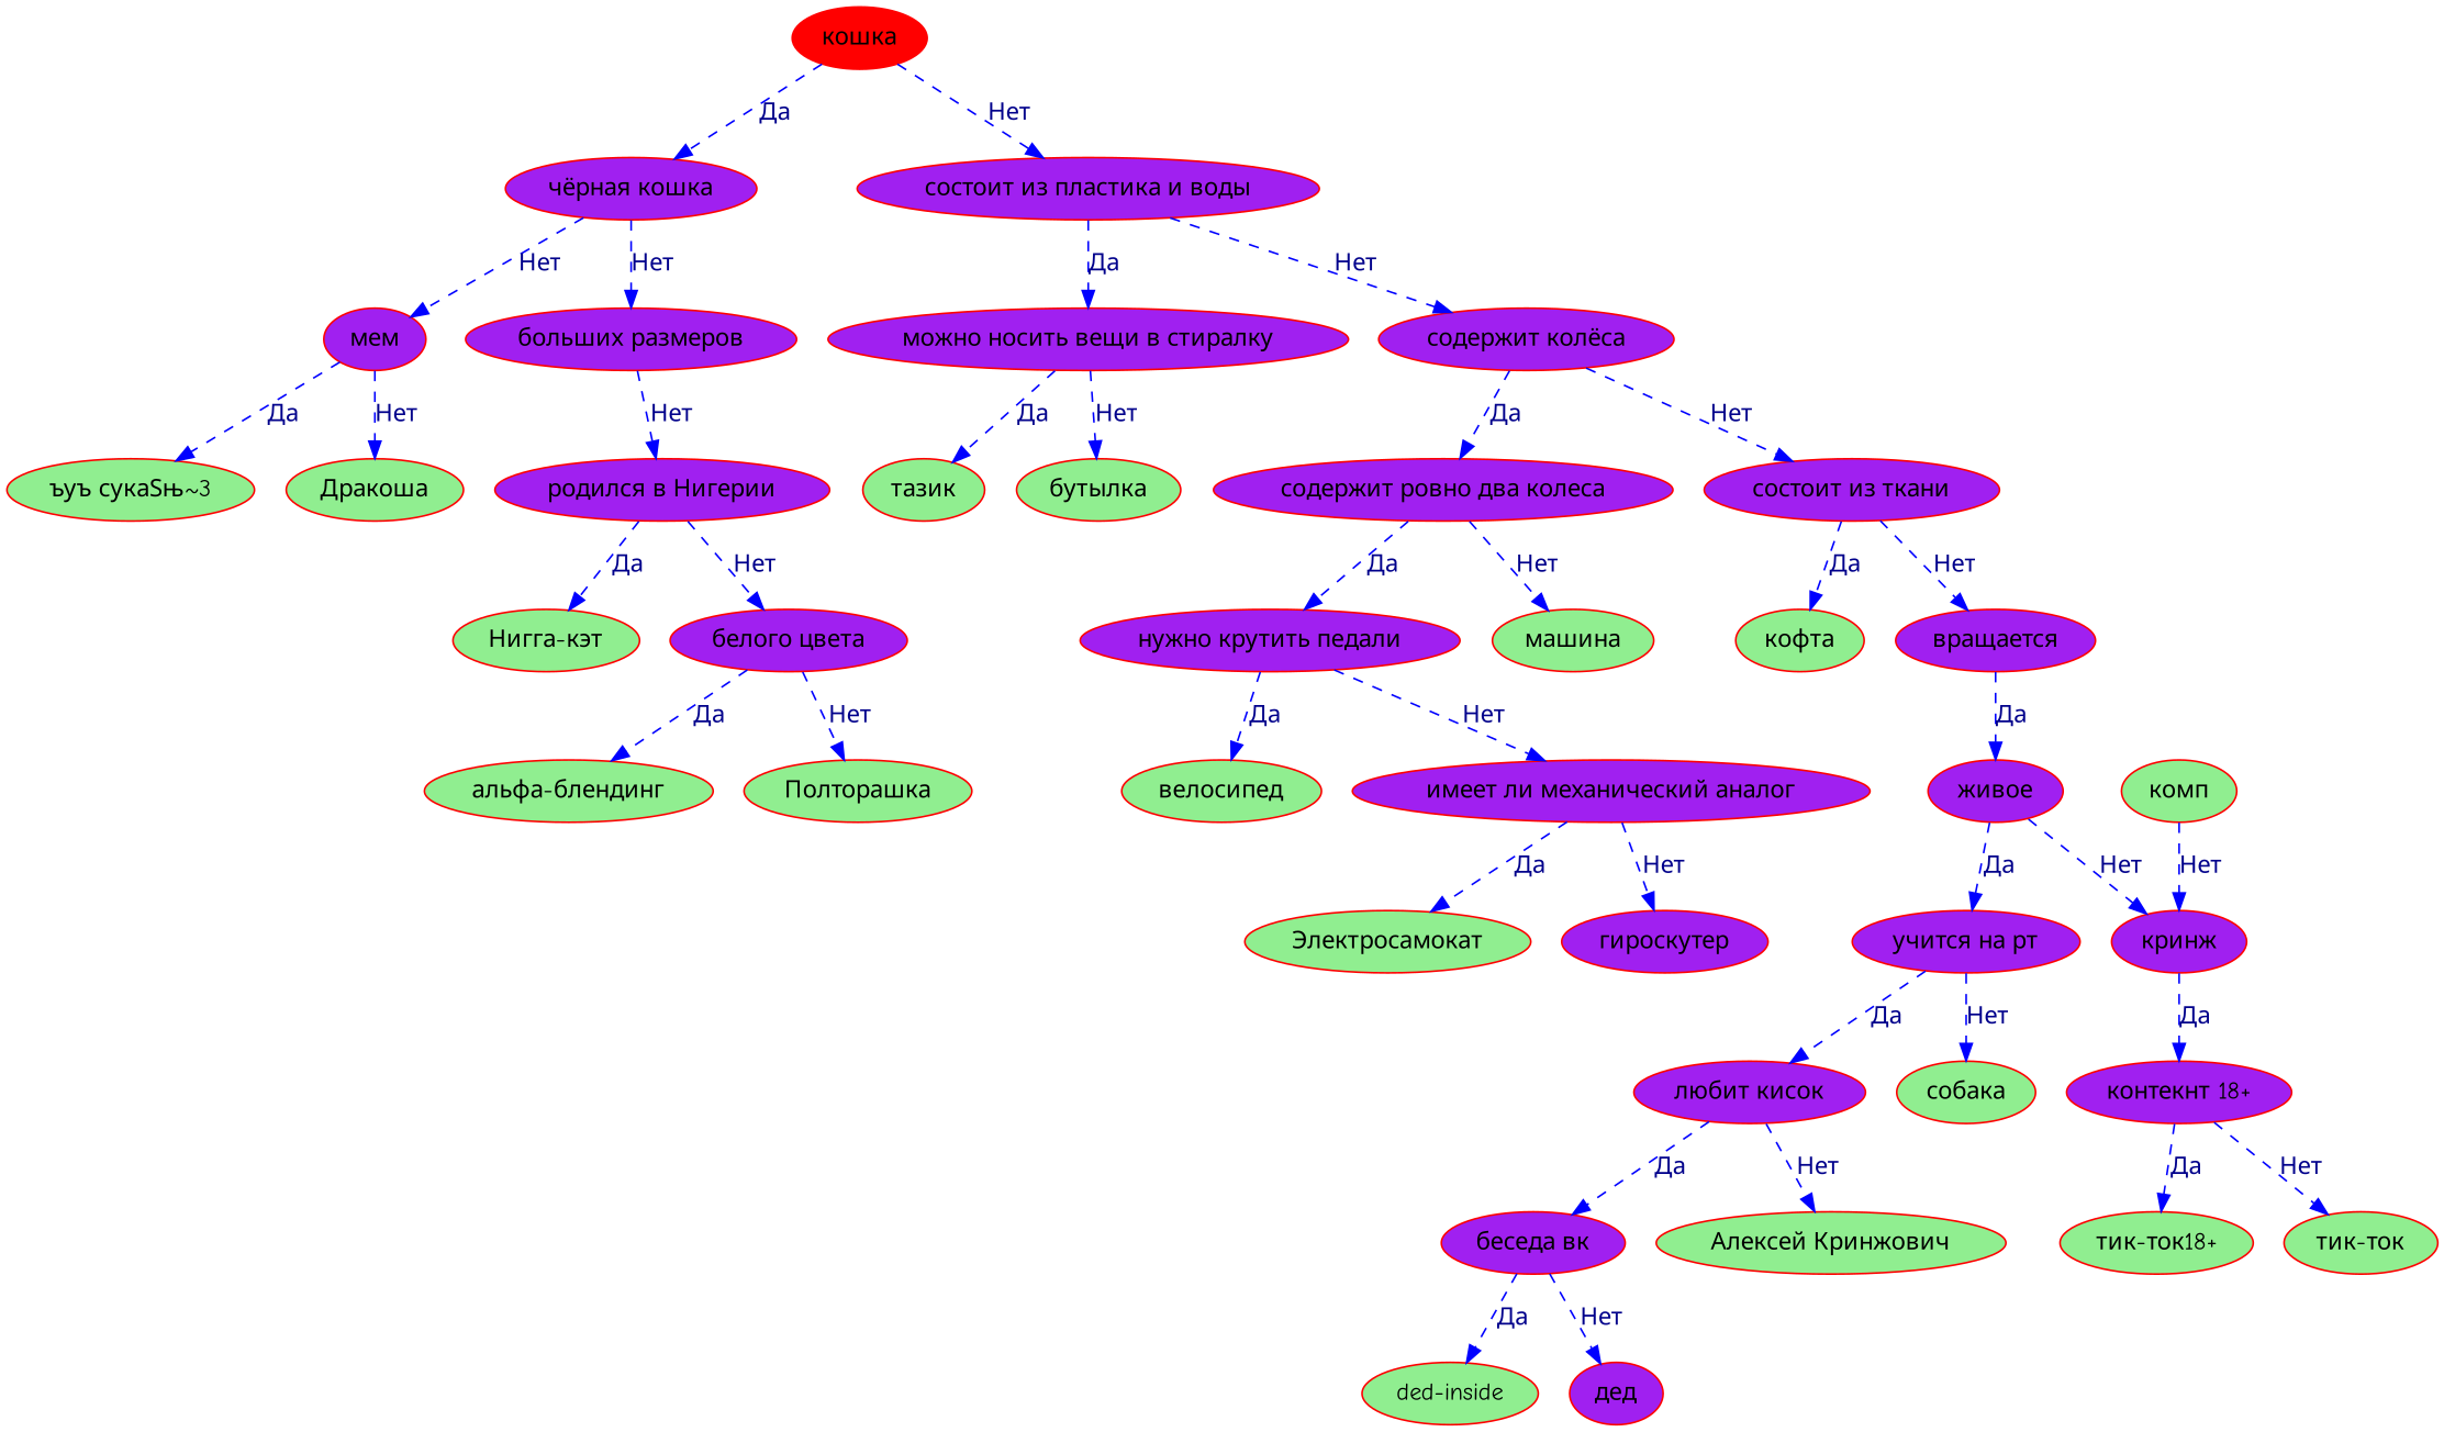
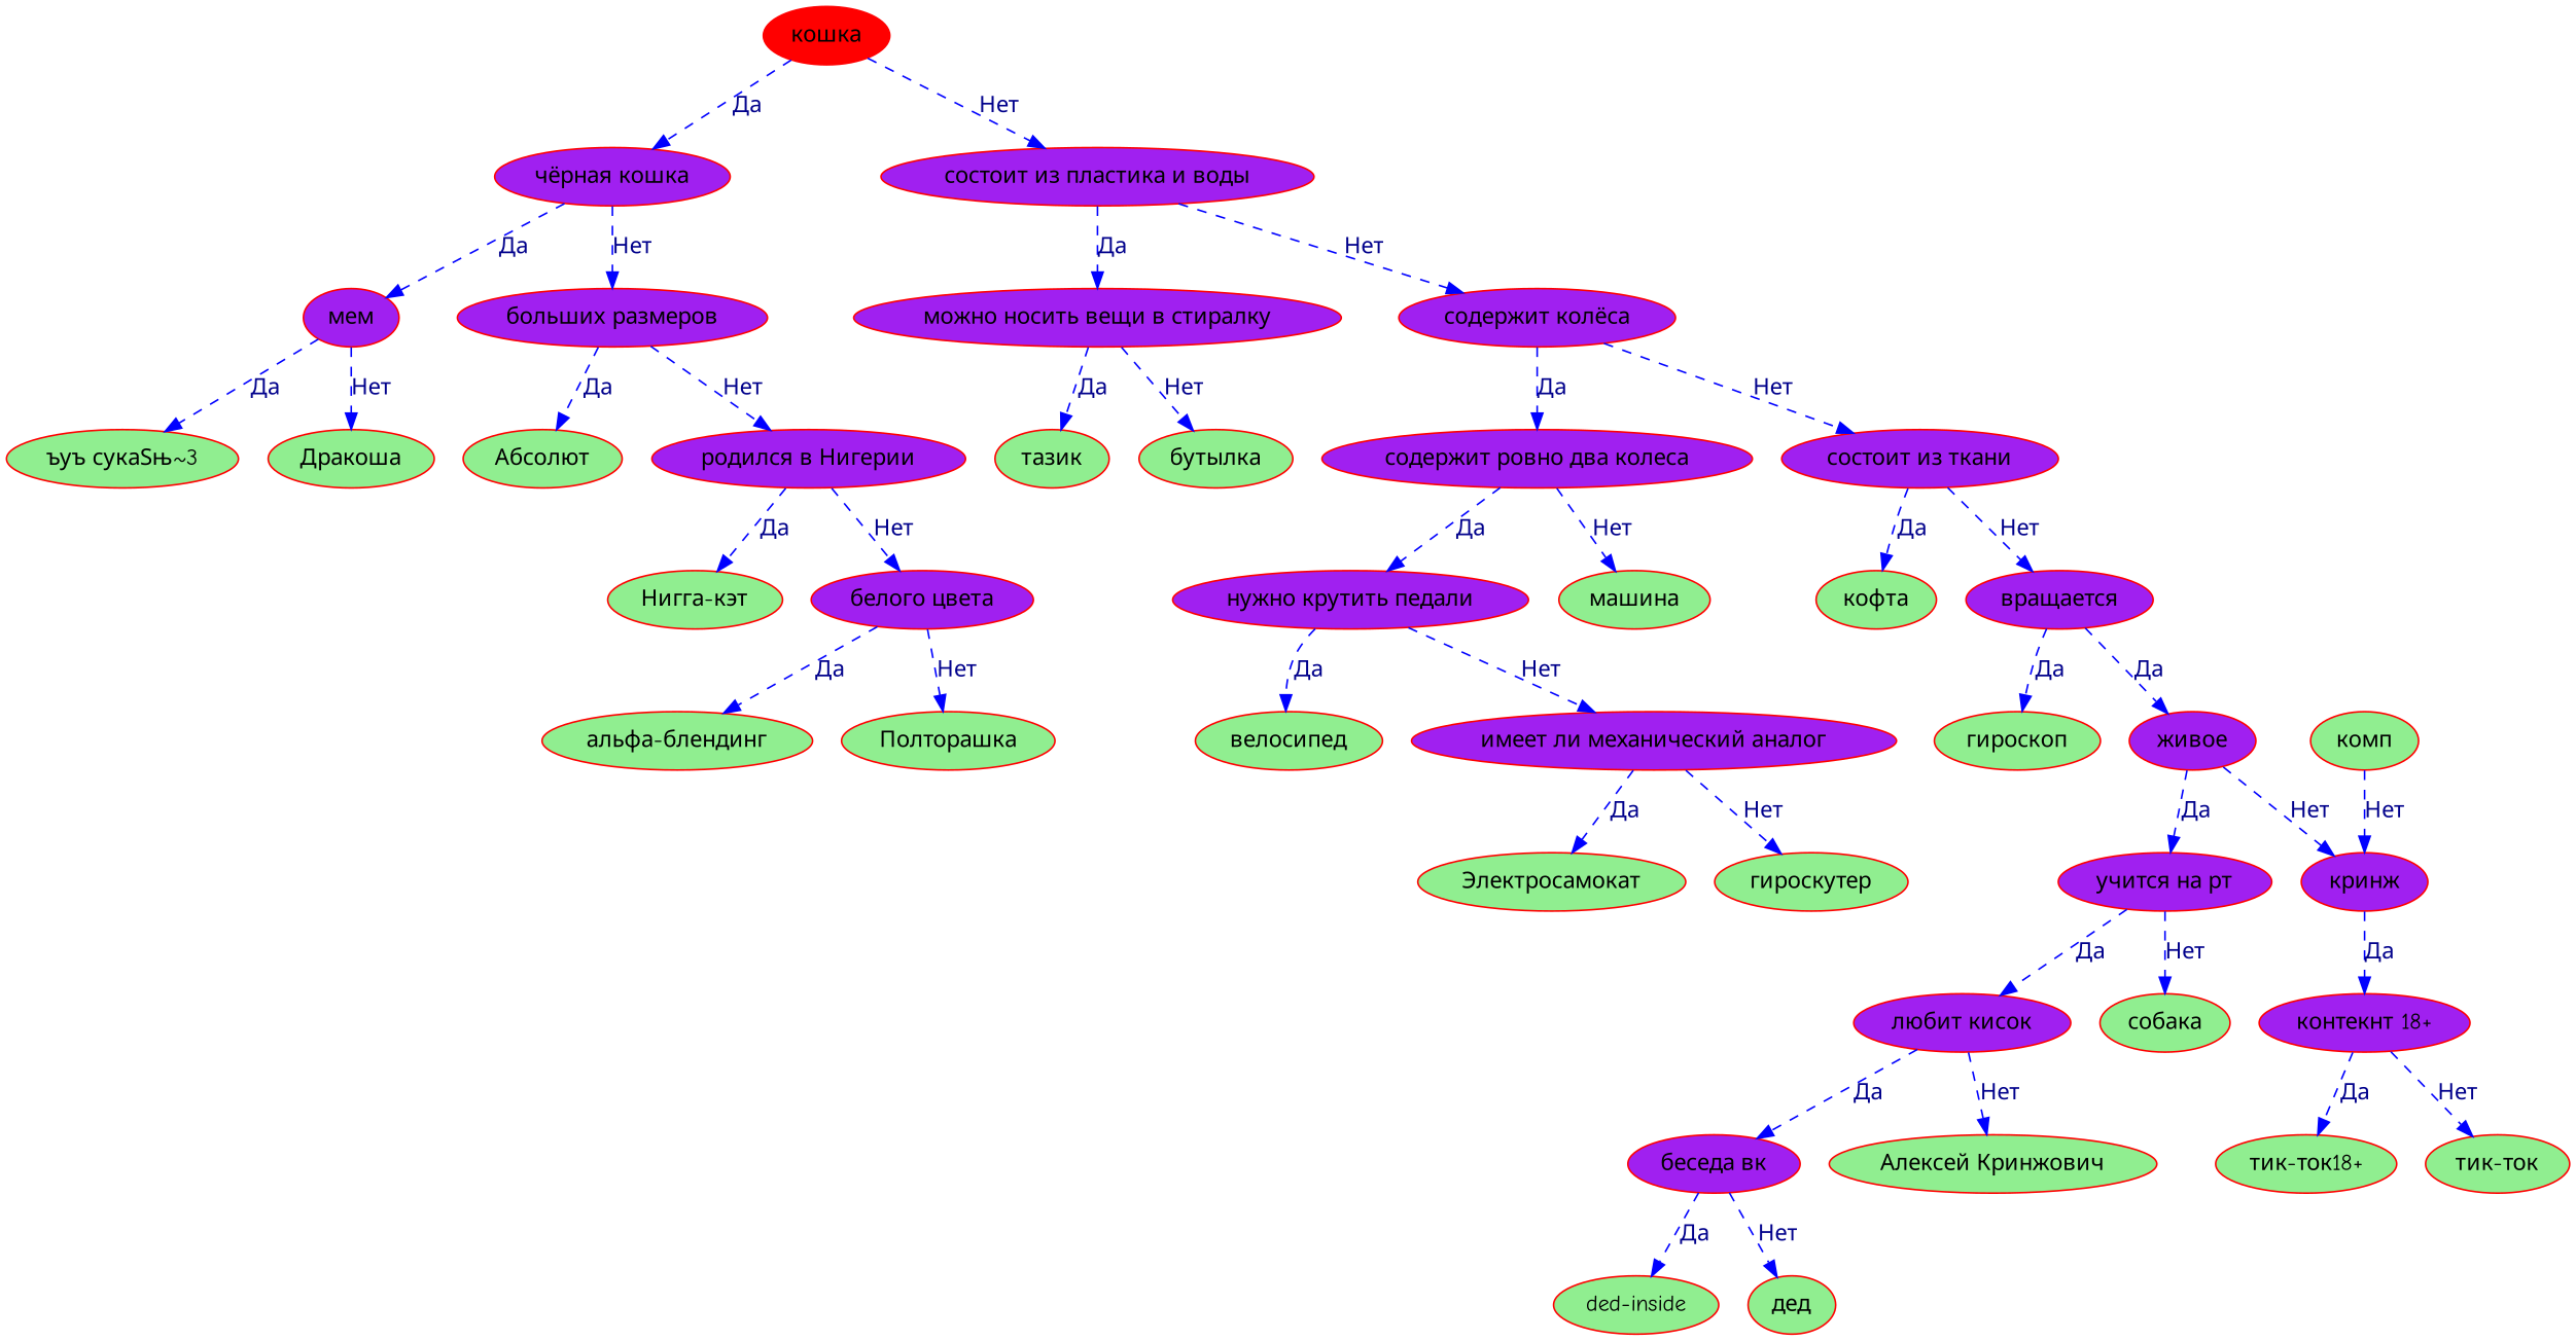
  digraph {
    fontname="Comic Neue"
    node [color=Red fillcolor=lightgreen fontname="Comic Neue" shape=ellipse style=filled]
    edge [color=Blue fontcolor=darkblue fontname="Comic Neue" style=dashed]
    n1 [label="ъуъ сукаЅњ~3"]
    n2 [fillcolor=purple label="мем"]
    n3 [label="Дракоша"]
    n4 [fillcolor=purple label="чёрная кошка"]
    n5 [fillcolor=purple label="больших размеров"]
+   n6 [label="Абсолют"]
    n7 [fillcolor=purple label="родился в Нигерии"]
    n8 [label="Нигга-кэт"]
    n9 [fillcolor=purple label="белого цвета"]
    n10 [label="альфа-блендинг"]
    n11 [label="Полторашка"]
    n12 [fillcolor=red label="кошка"]
    n13 [fillcolor=purple label="состоит из пластика и воды"]
    n14 [fillcolor=purple label="можно носить вещи в стиралку"]
    n15 [fillcolor=purple label="содержит колёса"]
    n16 [label="тазик"]
    n17 [label="бутылка"]
    n18 [fillcolor=purple label="содержит ровно два колеса"]
    n19 [fillcolor=purple label="состоит из ткани"]
    n20 [label="велосипед"]
    n21 [fillcolor=purple label="нужно крутить педали"]
    n22 [fillcolor=purple label="имеет ли механический аналог"]
    n23 [label="Электросамокат"]
-   n24 [fillcolor=purple label="гироскутер"]
+   n24 [label="гироскутер"]
    n25 [label="машина"]
    n26 [label="кофта"]
    n27 [fillcolor=purple label="вращается"]
+   n28 [label="гироскоп"]
    n29 [fillcolor=purple label="живое"]
    n30 [fillcolor=purple label="учится на рт"]
    n31 [fillcolor=purple label="кринж"]
    n32 [label="ded-inside"]
    n33 [fillcolor=purple label="беседа вк"]
-   n34 [fillcolor=purple label="дед"]
+   n34 [label="дед"]
    n35 [fillcolor=purple label="любит кисок"]
    n36 [label="Алексей Кринжович"]
    n37 [label="собака"]
    n38 [fillcolor=purple label="контекнт 18+"]
    n39 [label="тик-ток18+"]
    n40 [label="тик-ток"]
    n41 [label="комп"]
    n2 -> n1 [label="Да"]
    n2 -> n3 [label="Нет"]
-   n4 -> n2 [label="Нет"]
+   n4 -> n2 [label="Да"]
    n4 -> n5 [label="Нет"]
+   n5 -> n6 [label="Да"]
    n5 -> n7 [label="Нет"]
    n7 -> n8 [label="Да"]
    n7 -> n9 [label="Нет"]
    n9 -> n10 [label="Да"]
    n9 -> n11 [label="Нет"]
    n12 -> n4 [label="Да"]
    n12 -> n13 [label="Нет"]
    n13 -> n14 [label="Да"]
    n13 -> n15 [label="Нет"]
    n14 -> n16 [label="Да"]
    n14 -> n17 [label="Нет"]
    n15 -> n18 [label="Да"]
    n15 -> n19 [label="Нет"]
    n18 -> n21 [label="Да"]
    n18 -> n25 [label="Нет"]
    n19 -> n26 [label="Да"]
    n19 -> n27 [label="Нет"]
    n21 -> n20 [label="Да"]
    n21 -> n22 [label="Нет"]
    n22 -> n23 [label="Да"]
    n22 -> n24 [label="Нет"]
+   n27 -> n28 [label="Да"]
    n27 -> n29 [label="Да"]
    n29 -> n30 [label="Да"]
    n29 -> n31 [label="Нет"]
    n30 -> n35 [label="Да"]
    n30 -> n37 [label="Нет"]
    n31 -> n38 [label="Да"]
    n33 -> n32 [label="Да"]
    n33 -> n34 [label="Нет"]
    n35 -> n33 [label="Да"]
    n35 -> n36 [label="Нет"]
    n38 -> n39 [label="Да"]
    n38 -> n40 [label="Нет"]
    n41 -> n31 [label="Нет"]
  }
